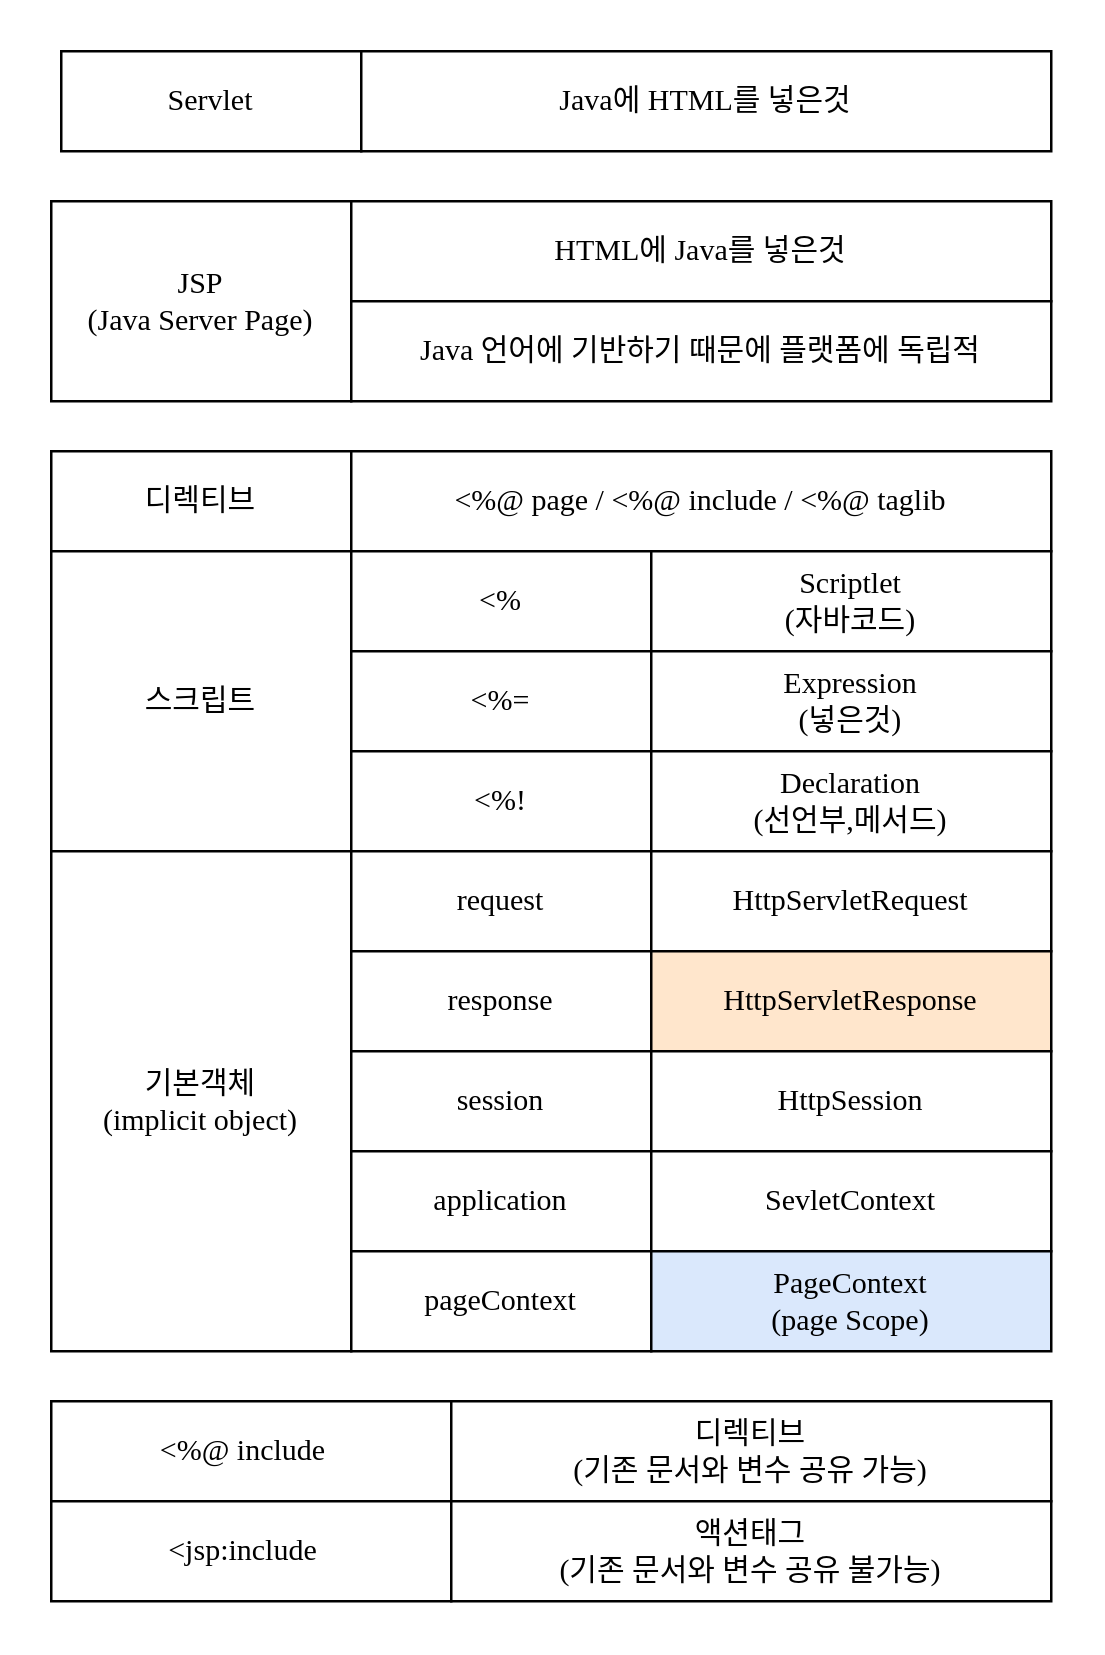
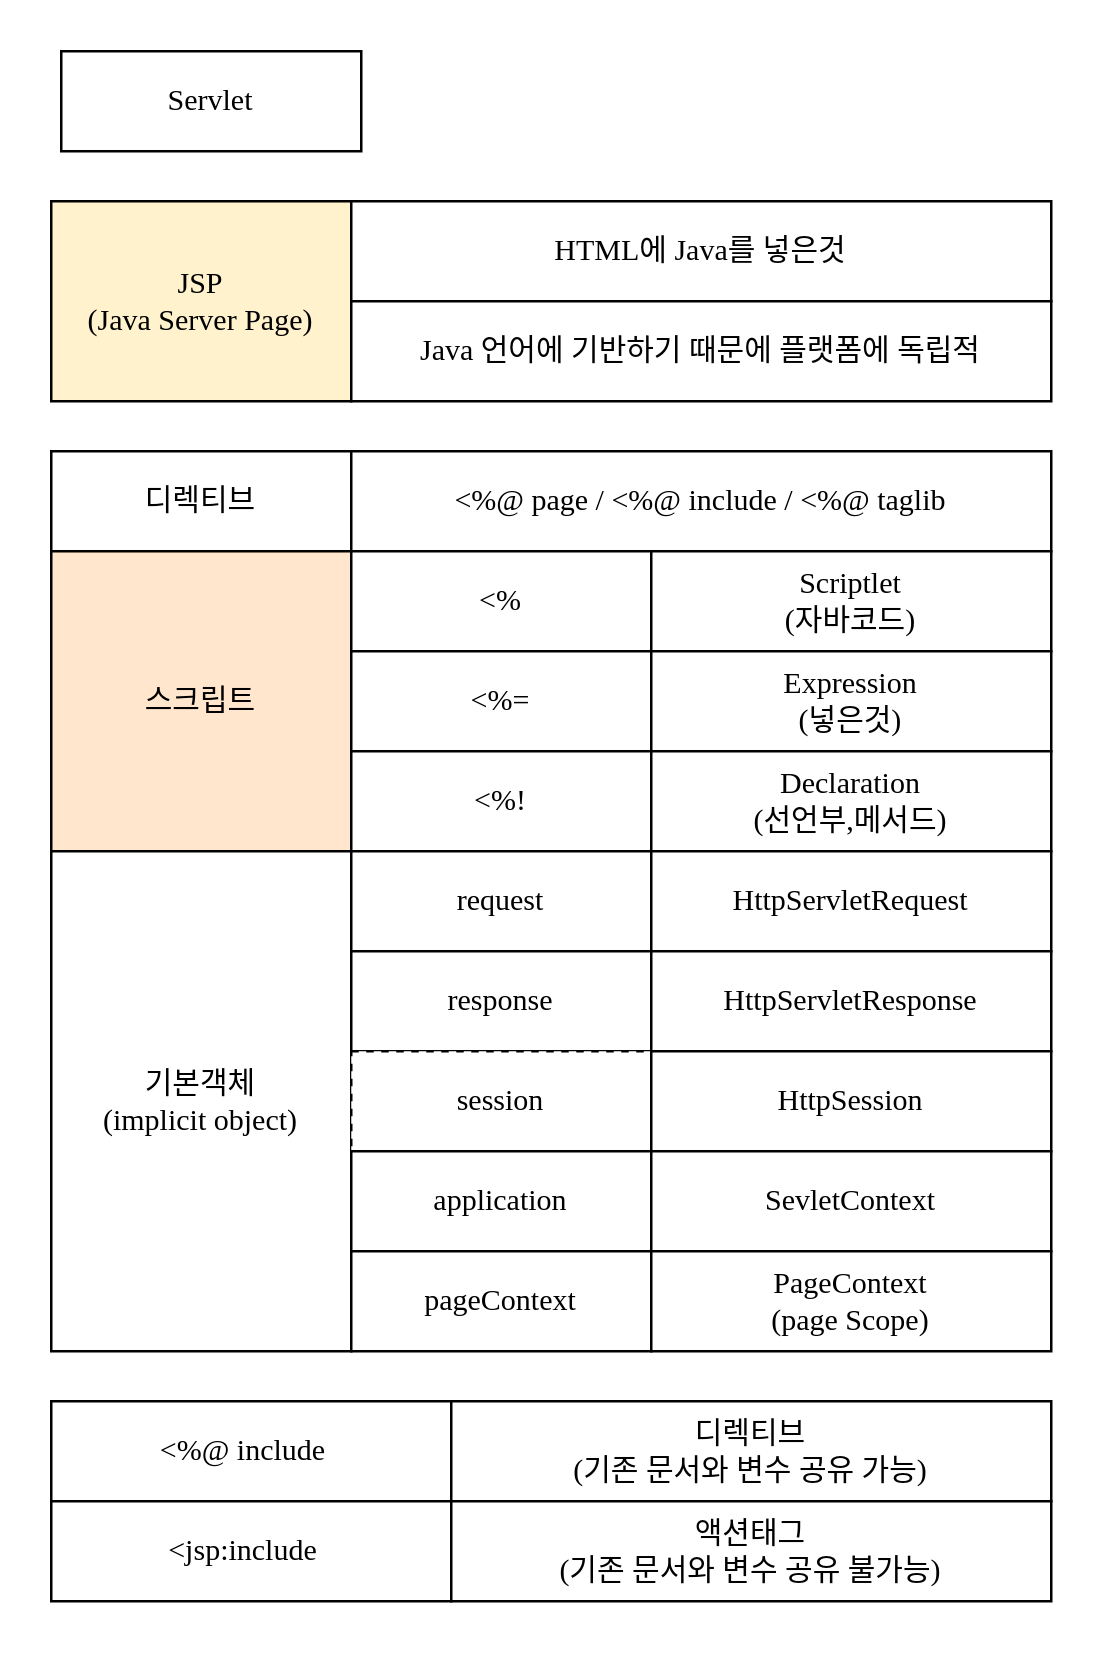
  <mxCell id="0" />
  <mxCell id="1" parent="0" />
- <mxCell id="2" value="JSP&lt;br&gt;(Java Server Page)" style="rounded=0;whiteSpace=wrap;html=1;fontFamily=a고딕14;" vertex="1" parent="1"><mxGeometry x="20" y="80" width="120" height="80" as="geometry" /></mxCell>
+ <mxCell id="2" value="JSP&lt;br&gt;(Java Server Page)" style="rounded=0;whiteSpace=wrap;html=1;fontFamily=a고딕14;fillColor=#fff2cc;" vertex="1" parent="1"><mxGeometry x="20" y="80" width="120" height="80" as="geometry" /></mxCell>
  <mxCell id="3" value="Servlet" style="rounded=0;whiteSpace=wrap;html=1;fontFamily=a고딕14;" vertex="1" parent="1"><mxGeometry x="24" y="20" width="120" height="40" as="geometry" /></mxCell>
  <mxCell id="4" value="HTML에 Java를 넣은것" style="rounded=0;whiteSpace=wrap;html=1;fontFamily=a고딕14;" vertex="1" parent="1"><mxGeometry x="140" y="80" width="280" height="40" as="geometry" /></mxCell>
- <mxCell id="5" value="Java에 HTML를 넣은것" style="rounded=0;whiteSpace=wrap;html=1;fontFamily=a고딕14;" vertex="1" parent="1"><mxGeometry x="144" y="20" width="276" height="40" as="geometry" /></mxCell>
  <mxCell id="6" value="Java 언어에 기반하기 때문에 플랫폼에 독립적" style="rounded=0;whiteSpace=wrap;html=1;fontFamily=a고딕14;" vertex="1" parent="1"><mxGeometry x="140" y="120" width="280" height="40" as="geometry" /></mxCell>
  <mxCell id="7" value="디렉티브" style="rounded=0;whiteSpace=wrap;html=1;fontFamily=a고딕14;" vertex="1" parent="1"><mxGeometry x="20" y="180" width="120" height="40" as="geometry" /></mxCell>
- <mxCell id="8" value="스크립트" style="rounded=0;whiteSpace=wrap;html=1;fontFamily=a고딕14;" vertex="1" parent="1"><mxGeometry x="20" y="220" width="120" height="120" as="geometry" /></mxCell>
+ <mxCell id="8" value="스크립트" style="rounded=0;whiteSpace=wrap;html=1;fontFamily=a고딕14;fillColor=#ffe6cc;" vertex="1" parent="1"><mxGeometry x="20" y="220" width="120" height="120" as="geometry" /></mxCell>
  <mxCell id="9" value="&amp;lt;%@ page / &amp;lt;%@ include / &amp;lt;%@ taglib" style="rounded=0;whiteSpace=wrap;html=1;fontFamily=a고딕14;" vertex="1" parent="1"><mxGeometry x="140" y="180" width="280" height="40" as="geometry" /></mxCell>
  <mxCell id="10" value="&amp;lt;%" style="rounded=0;whiteSpace=wrap;html=1;fontFamily=a고딕14;" vertex="1" parent="1"><mxGeometry x="140" y="220" width="120" height="40" as="geometry" /></mxCell>
  <mxCell id="11" value="Scriptlet&lt;br&gt;(자바코드)" style="rounded=0;whiteSpace=wrap;html=1;fontFamily=a고딕14;" vertex="1" parent="1"><mxGeometry x="260" y="220" width="160" height="40" as="geometry" /></mxCell>
  <mxCell id="12" value="&amp;lt;%=" style="rounded=0;whiteSpace=wrap;html=1;fontFamily=a고딕14;" vertex="1" parent="1"><mxGeometry x="140" y="260" width="120" height="40" as="geometry" /></mxCell>
  <mxCell id="13" value="Expression&lt;br&gt;(넣은것)" style="rounded=0;whiteSpace=wrap;html=1;fontFamily=a고딕14;" vertex="1" parent="1"><mxGeometry x="260" y="260" width="160" height="40" as="geometry" /></mxCell>
  <mxCell id="14" value="&amp;lt;%!" style="rounded=0;whiteSpace=wrap;html=1;fontFamily=a고딕14;" vertex="1" parent="1"><mxGeometry x="140" y="300" width="120" height="40" as="geometry" /></mxCell>
  <mxCell id="15" value="Declaration&lt;br&gt;(선언부,메서드)" style="rounded=0;whiteSpace=wrap;html=1;fontFamily=a고딕14;" vertex="1" parent="1"><mxGeometry x="260" y="300" width="160" height="40" as="geometry" /></mxCell>
  <mxCell id="16" value="기본객체&lt;br&gt;(implicit object)" style="rounded=0;whiteSpace=wrap;html=1;fontFamily=a고딕14;" vertex="1" parent="1"><mxGeometry x="20" y="340" width="120" height="200" as="geometry" /></mxCell>
  <mxCell id="17" value="request" style="rounded=0;whiteSpace=wrap;html=1;fontFamily=a고딕14;" vertex="1" parent="1"><mxGeometry x="140" y="340" width="120" height="40" as="geometry" /></mxCell>
  <mxCell id="18" value="response" style="rounded=0;whiteSpace=wrap;html=1;fontFamily=a고딕14;" vertex="1" parent="1"><mxGeometry x="140" y="380" width="120" height="40" as="geometry" /></mxCell>
- <mxCell id="19" value="session" style="rounded=0;whiteSpace=wrap;html=1;fontFamily=a고딕14;" vertex="1" parent="1"><mxGeometry x="140" y="420" width="120" height="40" as="geometry" /></mxCell>
+ <mxCell id="19" value="session" style="rounded=0;whiteSpace=wrap;html=1;fontFamily=a고딕14;dashed=1;" vertex="1" parent="1"><mxGeometry x="140" y="420" width="120" height="40" as="geometry" /></mxCell>
  <mxCell id="20" value="application" style="rounded=0;whiteSpace=wrap;html=1;fontFamily=a고딕14;" vertex="1" parent="1"><mxGeometry x="140" y="460" width="120" height="40" as="geometry" /></mxCell>
  <mxCell id="21" value="pageContext" style="rounded=0;whiteSpace=wrap;html=1;fontFamily=a고딕14;" vertex="1" parent="1"><mxGeometry x="140" y="500" width="120" height="40" as="geometry" /></mxCell>
  <mxCell id="22" value="HttpServletRequest" style="rounded=0;whiteSpace=wrap;html=1;fontFamily=a고딕14;" vertex="1" parent="1"><mxGeometry x="260" y="340" width="160" height="40" as="geometry" /></mxCell>
- <mxCell id="23" value="HttpServletResponse" style="rounded=0;whiteSpace=wrap;html=1;fontFamily=a고딕14;fillColor=#ffe6cc;" vertex="1" parent="1"><mxGeometry x="260" y="380" width="160" height="40" as="geometry" /></mxCell>
+ <mxCell id="23" value="HttpServletResponse" style="rounded=0;whiteSpace=wrap;html=1;fontFamily=a고딕14;" vertex="1" parent="1"><mxGeometry x="260" y="380" width="160" height="40" as="geometry" /></mxCell>
  <mxCell id="24" value="HttpSession" style="rounded=0;whiteSpace=wrap;html=1;fontFamily=a고딕14;" vertex="1" parent="1"><mxGeometry x="260" y="420" width="160" height="40" as="geometry" /></mxCell>
  <mxCell id="25" value="SevletContext" style="rounded=0;whiteSpace=wrap;html=1;fontFamily=a고딕14;" vertex="1" parent="1"><mxGeometry x="260" y="460" width="160" height="40" as="geometry" /></mxCell>
- <mxCell id="26" value="PageContext&lt;br&gt;(page Scope)" style="rounded=0;whiteSpace=wrap;html=1;fontFamily=a고딕14;fillColor=#dae8fc;" vertex="1" parent="1"><mxGeometry x="260" y="500" width="160" height="40" as="geometry" /></mxCell>
+ <mxCell id="26" value="PageContext&lt;br&gt;(page Scope)" style="rounded=0;whiteSpace=wrap;html=1;fontFamily=a고딕14;" vertex="1" parent="1"><mxGeometry x="260" y="500" width="160" height="40" as="geometry" /></mxCell>
  <mxCell id="27" value="&amp;lt;%@ include&amp;nbsp;&amp;nbsp;" style="rounded=0;whiteSpace=wrap;html=1;fontFamily=a고딕14;" vertex="1" parent="1"><mxGeometry x="20" y="560" width="160" height="40" as="geometry" /></mxCell>
  <mxCell id="28" value="&amp;lt;jsp:include&amp;nbsp;&amp;nbsp;" style="rounded=0;whiteSpace=wrap;html=1;fontFamily=a고딕14;" vertex="1" parent="1"><mxGeometry x="20" y="600" width="160" height="40" as="geometry" /></mxCell>
  <mxCell id="29" value="디렉티브&lt;br&gt;(기존 문서와 변수 공유 가능)" style="rounded=0;whiteSpace=wrap;html=1;fontFamily=a고딕14;" vertex="1" parent="1"><mxGeometry x="180" y="560" width="240" height="40" as="geometry" /></mxCell>
  <mxCell id="30" value="액션태그&lt;br&gt;(기존 문서와 변수 공유 불가능)" style="rounded=0;whiteSpace=wrap;html=1;fontFamily=a고딕14;" vertex="1" parent="1"><mxGeometry x="180" y="600" width="240" height="40" as="geometry" /></mxCell>
